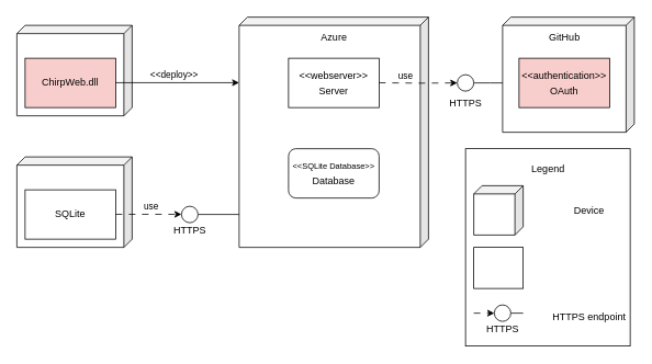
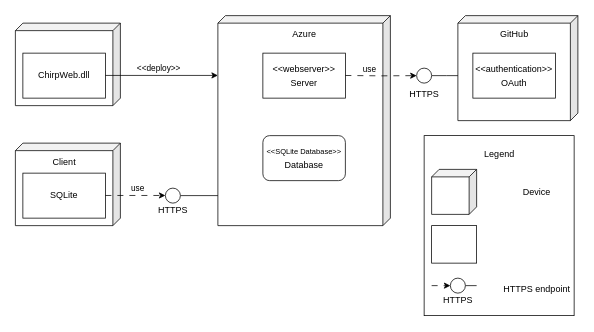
  <mxCell id="0" />
  <mxCell id="1" parent="0" />
  <mxCell id="2" value="" style="shape=cube;whiteSpace=wrap;html=1;boundedLbl=1;backgroundOutline=1;darkOpacity=0.05;darkOpacity2=0.1;flipH=1;size=10;strokeColor=default;" vertex="1" parent="1"><mxGeometry x="290" y="20" width="230" height="280" as="geometry" /></mxCell>
  <mxCell id="3" value="Azure" style="text;html=1;align=center;verticalAlign=middle;resizable=0;points=[];autosize=1;strokeColor=none;fillColor=none;" vertex="1" parent="1"><mxGeometry x="380" y="30" width="50" height="30" as="geometry" /></mxCell>
  <mxCell id="4" value="" style="edgeStyle=orthogonalEdgeStyle;rounded=0;orthogonalLoop=1;jettySize=auto;html=1;entryX=1;entryY=0.857;entryDx=0;entryDy=0;entryPerimeter=0;endArrow=none;endFill=0;" edge="1" parent="1" source="5" target="2"><mxGeometry relative="1" as="geometry" /></mxCell>
  <mxCell id="5" value="" style="ellipse;whiteSpace=wrap;html=1;aspect=fixed;" vertex="1" parent="1"><mxGeometry x="220" y="250" width="20" height="20" as="geometry" /></mxCell>
  <mxCell id="6" value="HTTPS" style="text;html=1;align=center;verticalAlign=middle;resizable=0;points=[];autosize=1;strokeColor=none;fillColor=none;" vertex="1" parent="1"><mxGeometry x="200" y="265" width="60" height="30" as="geometry" /></mxCell>
  <mxCell id="7" value="" style="shape=cube;whiteSpace=wrap;html=1;boundedLbl=1;backgroundOutline=1;darkOpacity=0.05;darkOpacity2=0.1;flipH=1;size=10;strokeColor=default;" vertex="1" parent="1"><mxGeometry x="20" y="190" width="140" height="110" as="geometry" /></mxCell>
  <mxCell id="8" value="SQLite" style="rounded=0;whiteSpace=wrap;html=1;" vertex="1" parent="1"><mxGeometry x="30" y="230" width="110" height="60" as="geometry" /></mxCell>
+ <mxCell id="9" value="Client" style="text;html=1;align=center;verticalAlign=middle;resizable=0;points=[];autosize=1;strokeColor=none;fillColor=none;" vertex="1" parent="1"><mxGeometry x="60" y="200" width="50" height="30" as="geometry" /></mxCell>
  <mxCell id="10" value="" style="edgeStyle=orthogonalEdgeStyle;rounded=0;orthogonalLoop=1;jettySize=auto;html=1;dashed=1;dashPattern=8 8;exitX=1;exitY=0.5;exitDx=0;exitDy=0;" edge="1" parent="1"><mxGeometry relative="1" as="geometry"><mxPoint x="140" y="259.8" as="sourcePoint" /><mxPoint x="220" y="259.8" as="targetPoint" /></mxGeometry></mxCell>
  <mxCell id="11" value="use" style="edgeLabel;html=1;align=center;verticalAlign=middle;resizable=0;points=[];" connectable="0" vertex="1" parent="10"><mxGeometry x="-0.357" y="1" relative="1" as="geometry"><mxPoint x="16" y="-9" as="offset" /></mxGeometry></mxCell>
  <mxCell id="12" value="" style="shape=cube;whiteSpace=wrap;html=1;boundedLbl=1;backgroundOutline=1;darkOpacity=0.05;darkOpacity2=0.1;flipH=1;size=10;strokeColor=default;" vertex="1" parent="1"><mxGeometry x="20" y="30" width="140" height="110" as="geometry" /></mxCell>
- <mxCell id="13" value="ChirpWeb.dll" style="rounded=0;whiteSpace=wrap;html=1;fillColor=#f8cecc;" vertex="1" parent="1"><mxGeometry x="30" y="70" width="110" height="60" as="geometry" /></mxCell>
+ <mxCell id="13" value="ChirpWeb.dll" style="rounded=0;whiteSpace=wrap;html=1;" vertex="1" parent="1"><mxGeometry x="30" y="70" width="110" height="60" as="geometry" /></mxCell>
  <mxCell id="14" style="edgeStyle=orthogonalEdgeStyle;rounded=0;orthogonalLoop=1;jettySize=auto;html=1;exitX=1;exitY=0.5;exitDx=0;exitDy=0;" edge="1" parent="1"><mxGeometry relative="1" as="geometry"><mxPoint x="140" y="99.73" as="sourcePoint" /><mxPoint x="290" y="99.73" as="targetPoint" /><Array as="points" /></mxGeometry></mxCell>
  <mxCell id="15" value="&amp;lt;&amp;lt;deploy&amp;gt;&amp;gt;" style="edgeLabel;html=1;align=center;verticalAlign=middle;resizable=0;points=[];" connectable="0" vertex="1" parent="14"><mxGeometry x="0.101" relative="1" as="geometry"><mxPoint x="-13" y="-10" as="offset" /></mxGeometry></mxCell>
  <mxCell id="16" value="&lt;div style=&quot;line-height: 150%;&quot;&gt;&amp;lt;&amp;lt;webserver&amp;gt;&amp;gt;&lt;div&gt;Server&lt;/div&gt;&lt;/div&gt;" style="rounded=0;whiteSpace=wrap;html=1;" vertex="1" parent="1"><mxGeometry x="350" y="70" width="110" height="60" as="geometry" /></mxCell>
  <mxCell id="17" value="&lt;div style=&quot;line-height: 150%;&quot;&gt;&lt;font style=&quot;font-size: 10px;&quot;&gt;&amp;lt;&amp;lt;SQLite Database&amp;gt;&amp;gt;&lt;/font&gt;&lt;div&gt;Database&lt;/div&gt;&lt;/div&gt;" style="whiteSpace=wrap;html=1;rounded=1;" vertex="1" parent="1"><mxGeometry x="350" y="180" width="110" height="60" as="geometry" /></mxCell>
  <mxCell id="18" value="" style="shape=cube;whiteSpace=wrap;html=1;boundedLbl=1;backgroundOutline=1;darkOpacity=0.05;darkOpacity2=0.1;flipH=1;size=10;strokeColor=default;" vertex="1" parent="1"><mxGeometry x="610" y="20" width="160" height="140" as="geometry" /></mxCell>
  <mxCell id="19" value="GitHub" style="text;html=1;align=center;verticalAlign=middle;resizable=0;points=[];autosize=1;strokeColor=none;fillColor=none;" vertex="1" parent="1"><mxGeometry x="655" y="30" width="60" height="30" as="geometry" /></mxCell>
- <mxCell id="20" value="&lt;div style=&quot;line-height: 150%;&quot;&gt;&amp;lt;&amp;lt;authentication&amp;gt;&amp;gt;&lt;/div&gt;&lt;div style=&quot;line-height: 150%;&quot;&gt;OAuth&lt;/div&gt;" style="rounded=0;whiteSpace=wrap;html=1;fillColor=#f8cecc;" vertex="1" parent="1"><mxGeometry x="630" y="70" width="110" height="60" as="geometry" /></mxCell>
+ <mxCell id="20" value="&lt;div style=&quot;line-height: 150%;&quot;&gt;&amp;lt;&amp;lt;authentication&amp;gt;&amp;gt;&lt;/div&gt;&lt;div style=&quot;line-height: 150%;&quot;&gt;OAuth&lt;/div&gt;" style="rounded=0;whiteSpace=wrap;html=1;" vertex="1" parent="1"><mxGeometry x="630" y="70" width="110" height="60" as="geometry" /></mxCell>
  <mxCell id="21" value="" style="edgeStyle=orthogonalEdgeStyle;rounded=0;orthogonalLoop=1;jettySize=auto;html=1;entryX=1;entryY=0.857;entryDx=0;entryDy=0;entryPerimeter=0;endArrow=none;endFill=0;" edge="1" parent="1" source="22"><mxGeometry relative="1" as="geometry"><mxPoint x="610" y="100" as="targetPoint" /></mxGeometry></mxCell>
  <mxCell id="22" value="" style="ellipse;whiteSpace=wrap;html=1;aspect=fixed;" vertex="1" parent="1"><mxGeometry x="555" y="90" width="20" height="20" as="geometry" /></mxCell>
  <mxCell id="23" value="" style="edgeStyle=orthogonalEdgeStyle;rounded=0;orthogonalLoop=1;jettySize=auto;html=1;dashed=1;dashPattern=8 8;exitX=1;exitY=0.5;exitDx=0;exitDy=0;entryX=0;entryY=0.5;entryDx=0;entryDy=0;" edge="1" parent="1" target="22"><mxGeometry relative="1" as="geometry"><mxPoint x="460" y="99.8" as="sourcePoint" /><mxPoint x="540" y="99.8" as="targetPoint" /></mxGeometry></mxCell>
  <mxCell id="24" value="use" style="edgeLabel;html=1;align=center;verticalAlign=middle;resizable=0;points=[];" connectable="0" vertex="1" parent="23"><mxGeometry x="-0.357" y="1" relative="1" as="geometry"><mxPoint y="-9" as="offset" /></mxGeometry></mxCell>
  <mxCell id="25" value="HTTPS" style="text;html=1;align=center;verticalAlign=middle;resizable=0;points=[];autosize=1;strokeColor=none;fillColor=none;" vertex="1" parent="1"><mxGeometry x="535" y="110" width="60" height="30" as="geometry" /></mxCell>
  <mxCell id="26" value="" style="rounded=0;whiteSpace=wrap;html=1;" vertex="1" parent="1"><mxGeometry x="565" y="180" width="200" height="240" as="geometry" /></mxCell>
  <mxCell id="27" value="Legend" style="text;html=1;align=center;verticalAlign=middle;resizable=0;points=[];autosize=1;strokeColor=none;fillColor=none;" vertex="1" parent="1"><mxGeometry x="635" y="190" width="60" height="30" as="geometry" /></mxCell>
  <mxCell id="28" value="" style="shape=cube;whiteSpace=wrap;html=1;boundedLbl=1;backgroundOutline=1;darkOpacity=0.05;darkOpacity2=0.1;flipH=1;size=10;strokeColor=default;" vertex="1" parent="1"><mxGeometry x="575" y="225" width="60" height="60" as="geometry" /></mxCell>
  <mxCell id="29" value="Device" style="text;html=1;align=center;verticalAlign=middle;resizable=0;points=[];autosize=1;strokeColor=none;fillColor=none;" vertex="1" parent="1"><mxGeometry x="685" y="240" width="60" height="30" as="geometry" /></mxCell>
  <mxCell id="30" value="" style="whiteSpace=wrap;html=1;" vertex="1" parent="1"><mxGeometry x="575" y="300" width="60" height="50" as="geometry" /></mxCell>
  <mxCell id="31" value="" style="edgeStyle=orthogonalEdgeStyle;rounded=0;orthogonalLoop=1;jettySize=auto;html=1;endArrow=none;endFill=0;" edge="1" parent="1" source="32"><mxGeometry relative="1" as="geometry"><mxPoint x="635" y="380" as="targetPoint" /><Array as="points"><mxPoint x="635" y="380" /><mxPoint x="635" y="380" /></Array></mxGeometry></mxCell>
  <mxCell id="32" value="" style="ellipse;whiteSpace=wrap;html=1;aspect=fixed;" vertex="1" parent="1"><mxGeometry x="600" y="370" width="20" height="20" as="geometry" /></mxCell>
  <mxCell id="33" value="HTTPS" style="text;html=1;align=center;verticalAlign=middle;resizable=0;points=[];autosize=1;strokeColor=none;fillColor=none;" vertex="1" parent="1"><mxGeometry x="580" y="385" width="60" height="30" as="geometry" /></mxCell>
  <mxCell id="34" value="" style="edgeStyle=orthogonalEdgeStyle;rounded=0;orthogonalLoop=1;jettySize=auto;html=1;dashed=1;dashPattern=8 8;" edge="1" parent="1"><mxGeometry relative="1" as="geometry"><mxPoint x="575" y="380" as="sourcePoint" /><mxPoint x="600" y="379.8" as="targetPoint" /></mxGeometry></mxCell>
  <mxCell id="35" value="HTTPS endpoint" style="text;html=1;align=center;verticalAlign=middle;resizable=0;points=[];autosize=1;strokeColor=none;fillColor=none;" vertex="1" parent="1"><mxGeometry x="660" y="370" width="110" height="30" as="geometry" /></mxCell>
